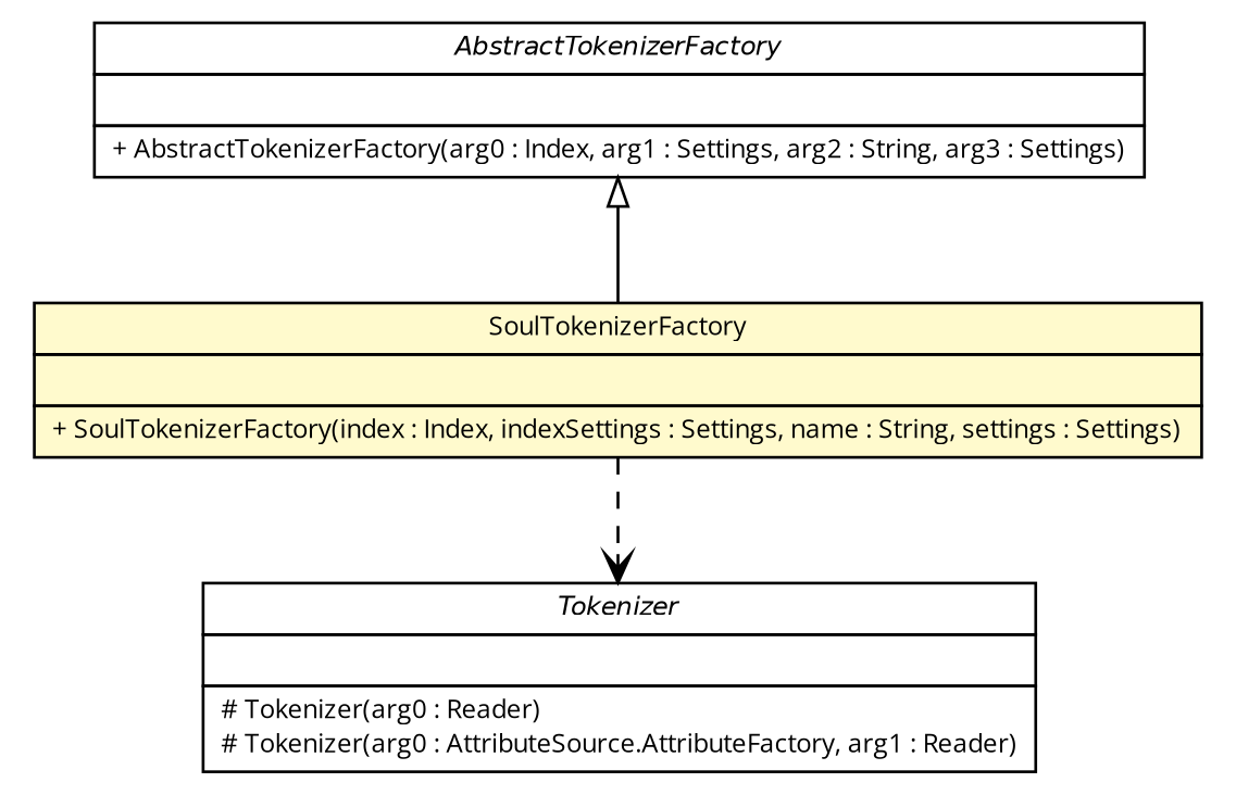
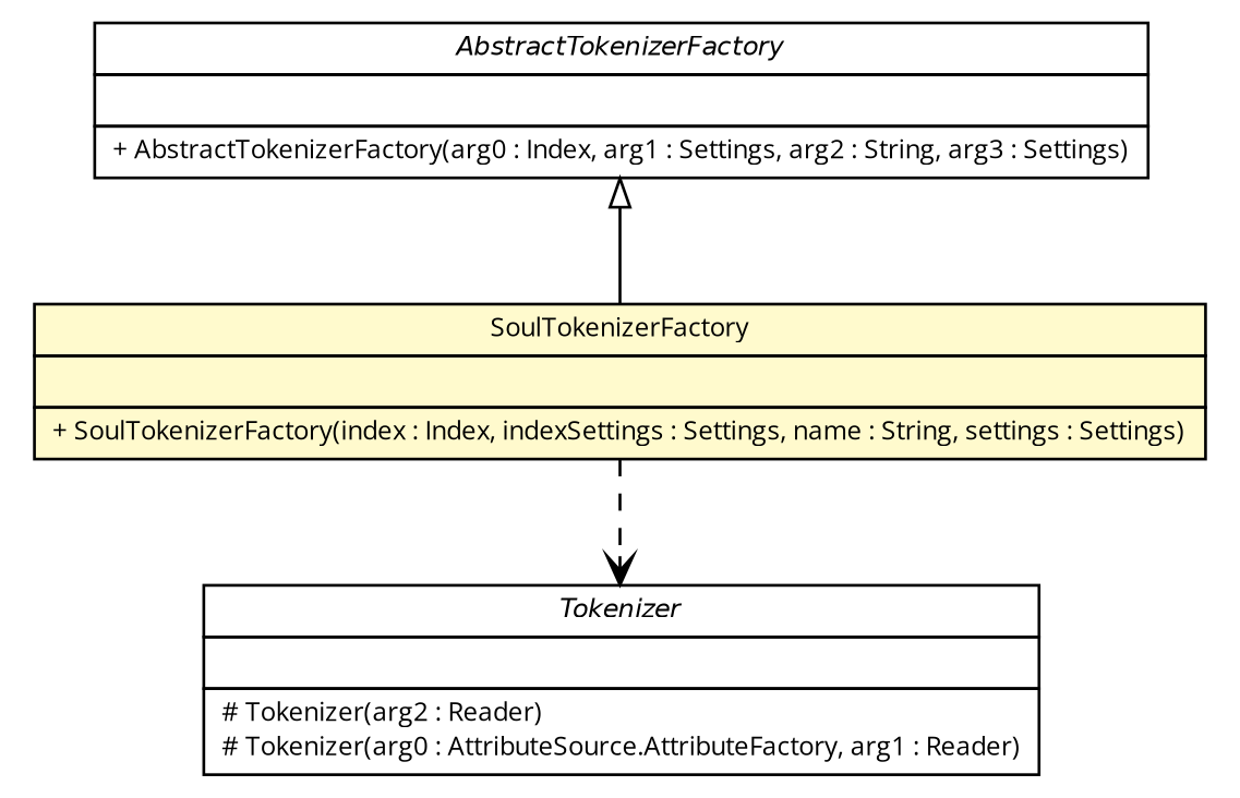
  digraph {
    fontname="Open Sans"
    node [fontcolor=black fontname="Open Sans" fontsize=9.0 shape=plaintext]
    edge [fontname="Open Sans" headport=p labelfontname=Helvetica labelfontsize=10 tailport=p]
    n1 [label=<<table border="0" cellborder="1" cellspacing="0" cellpadding="2" port="p" bgcolor="lemonChiffon" href="./SoulTokenizerFactory.html"> 		<tr><td><table border="0" cellspacing="0" cellpadding="1"> 			<tr><td> SoulTokenizerFactory </td></tr> 		</table></td></tr> 		<tr><td><table border="0" cellspacing="0" cellpadding="1"> 			<tr><td align="left">  </td></tr> 		</table></td></tr> 		<tr><td><table border="0" cellspacing="0" cellpadding="1"> 			<tr><td align="left"> + SoulTokenizerFactory(index : Index, indexSettings : Settings, name : String, settings : Settings) </td></tr> 		</table></td></tr> 		</table>>]
-   n2 [label=<<table border="0" cellborder="1" cellspacing="0" cellpadding="2" port="p" href="http://java.sun.com/j2se/1.4.2/docs/api/org/apache/lucene/analysis/Tokenizer.html"> 		<tr><td><table border="0" cellspacing="0" cellpadding="1"> 			<tr><td><font face="Helvetica-Oblique"> Tokenizer </font></td></tr> 		</table></td></tr> 		<tr><td><table border="0" cellspacing="0" cellpadding="1"> 			<tr><td align="left">  </td></tr> 		</table></td></tr> 		<tr><td><table border="0" cellspacing="0" cellpadding="1"> 			<tr><td align="left"> # Tokenizer(arg0 : Reader) </td></tr> 			<tr><td align="left"> # Tokenizer(arg0 : AttributeSource.AttributeFactory, arg1 : Reader) </td></tr> 		</table></td></tr> 		</table>>]
+   n2 [label=<<table border="0" cellborder="1" cellspacing="0" cellpadding="2" port="p" href="http://java.sun.com/j2se/1.4.2/docs/api/org/apache/lucene/analysis/Tokenizer.html"> 		<tr><td><table border="0" cellspacing="0" cellpadding="1"> 			<tr><td><font face="Helvetica-Oblique"> Tokenizer </font></td></tr> 		</table></td></tr> 		<tr><td><table border="0" cellspacing="0" cellpadding="1"> 			<tr><td align="left">  </td></tr> 		</table></td></tr> 		<tr><td><table border="0" cellspacing="0" cellpadding="1"> 			<tr><td align="left"> # Tokenizer(arg2 : Reader) </td></tr> 			<tr><td align="left"> # Tokenizer(arg0 : AttributeSource.AttributeFactory, arg1 : Reader) </td></tr> 		</table></td></tr> 		</table>>]
    n3 [label=<<table border="0" cellborder="1" cellspacing="0" cellpadding="2" port="p" href="http://java.sun.com/j2se/1.4.2/docs/api/org/elasticsearch/index/analysis/AbstractTokenizerFactory.html"> 		<tr><td><table border="0" cellspacing="0" cellpadding="1"> 			<tr><td><font face="Helvetica-Oblique"> AbstractTokenizerFactory </font></td></tr> 		</table></td></tr> 		<tr><td><table border="0" cellspacing="0" cellpadding="1"> 			<tr><td align="left">  </td></tr> 		</table></td></tr> 		<tr><td><table border="0" cellspacing="0" cellpadding="1"> 			<tr><td align="left"> + AbstractTokenizerFactory(arg0 : Index, arg1 : Settings, arg2 : String, arg3 : Settings) </td></tr> 		</table></td></tr> 		</table>>]
    n1 -> n2 [arrowhead=open color=black fontcolor=black fontsize=10.0 style=dashed]
    n3 -> n1 [arrowtail=empty dir=back fontsize=10]
  }
